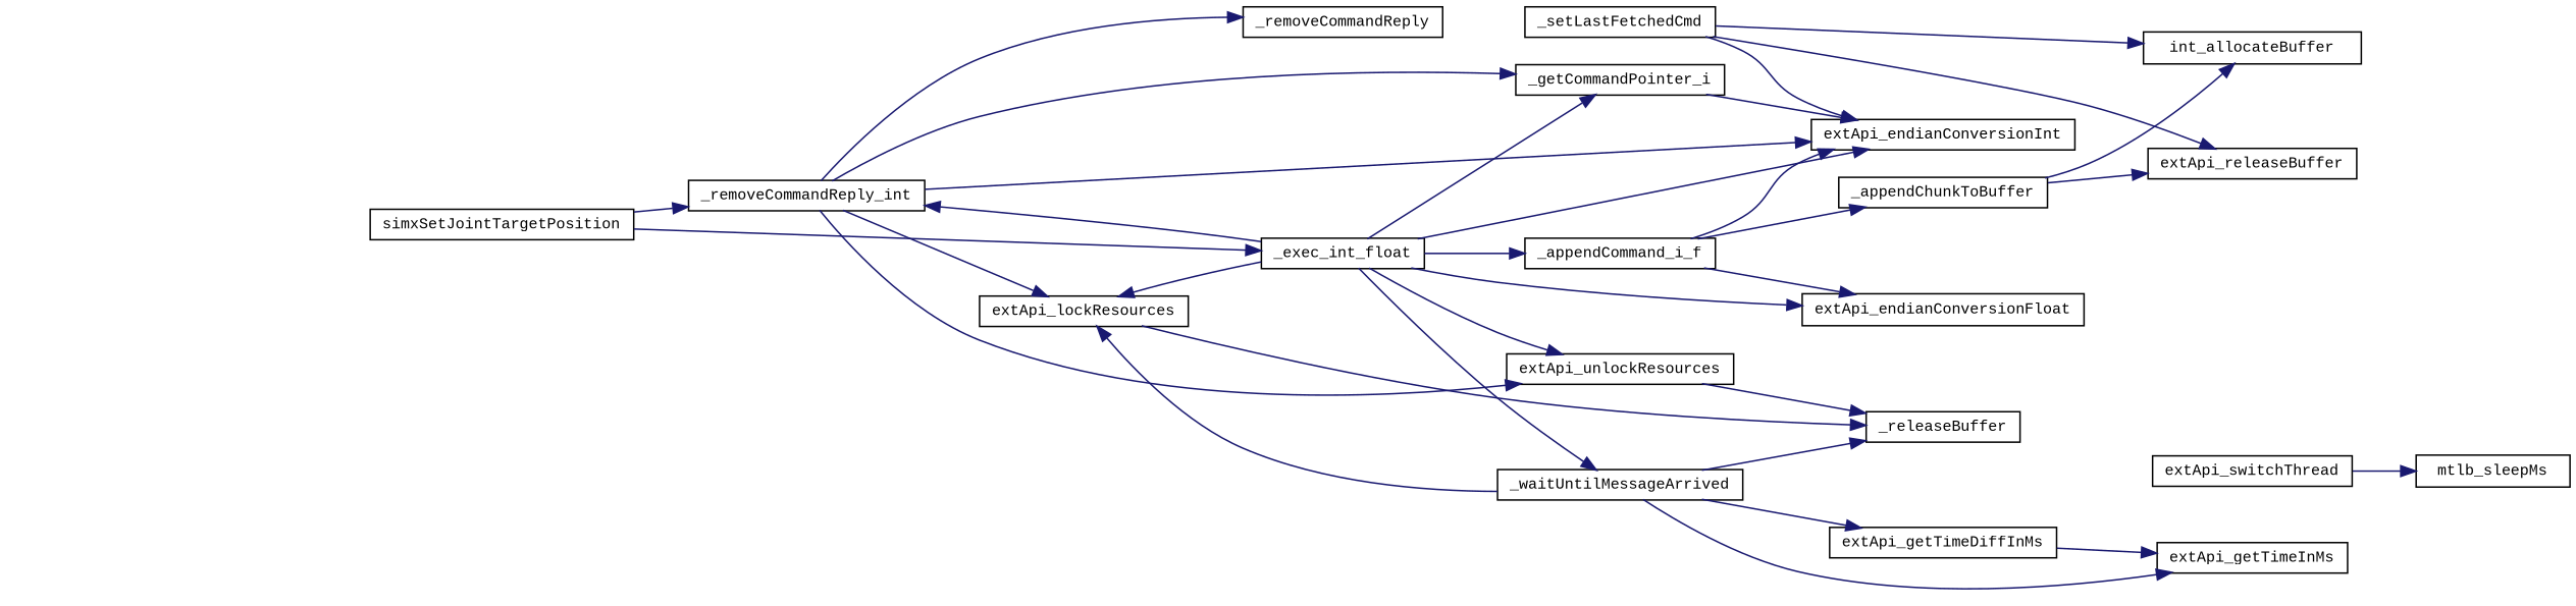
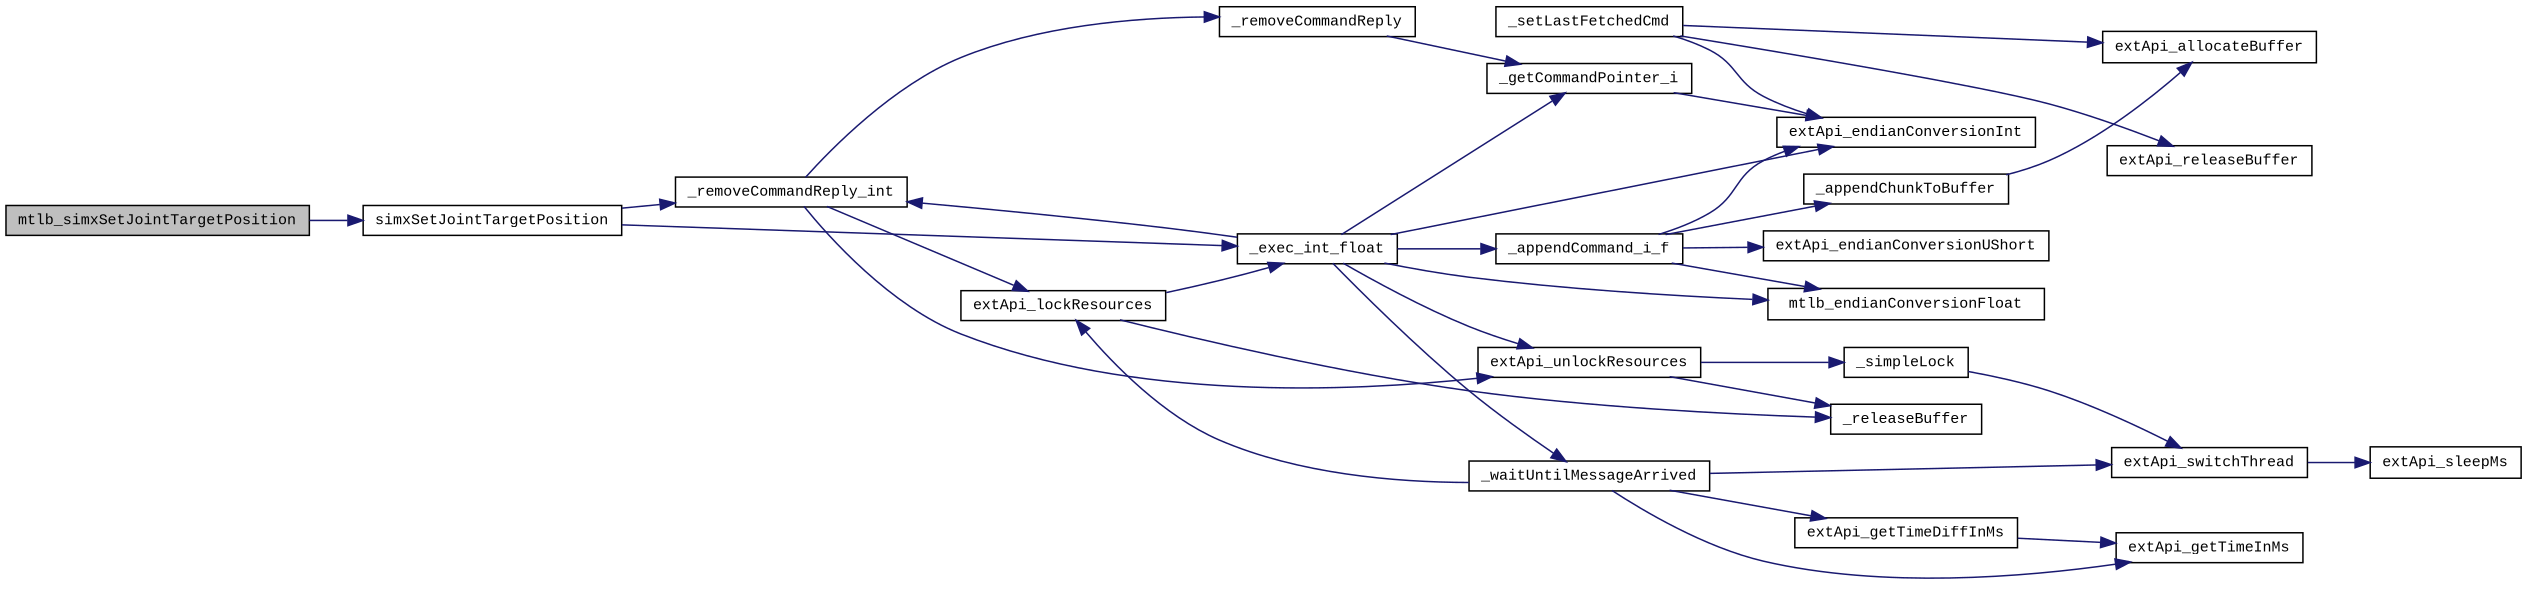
  digraph {
    fontname="Liberation Mono"
    rankdir=LR
    node [color=black fillcolor=white fontname="Liberation Mono" fontsize=10 shape=record style=filled]
    edge [color=midnightblue fontname="Liberation Mono" fontsize=10 labelfontname=Helvetica labelfontsize=10 style=solid]
+   n1 [fillcolor=grey75 fontcolor=black height=0.2 label=mtlb_simxSetJointTargetPosition width=0.4]
    n2 [height=0.2 label=simxSetJointTargetPosition width=0.4]
    n3 [height=0.2 label=_removeCommandReply_int width=0.4]
    n4 [height=0.2 label=_exec_int_float width=0.4]
    n5 [height=0.2 label=extApi_lockResources width=0.4]
    n6 [height=0.2 label=_getCommandPointer_i width=0.4]
    n7 [height=0.2 label=extApi_endianConversionInt width=0.4]
    n8 [height=0.2 label=_removeCommandReply width=0.4]
    n9 [height=0.2 label=extApi_unlockResources width=0.4]
    n10 [height=0.2 label=_appendCommand_i_f width=0.4]
-   n11 [height=0.2 label=extApi_endianConversionFloat width=0.4]
+   n11 [height=0.2 label=mtlb_endianConversionFloat width=0.4]
    n12 [height=0.2 label=_waitUntilMessageArrived width=0.4]
    n13 [height=0.2 label=_releaseBuffer width=0.4]
+   n14 [height=0.2 label=_simpleLock width=0.4]
    n15 [height=0.2 label=extApi_switchThread width=0.4]
-   n16 [height=0.2 label=mtlb_sleepMs width=0.4]
+   n16 [height=0.2 label=extApi_sleepMs width=0.4]
+   n17 [height=0.2 label=extApi_endianConversionUShort width=0.4]
    n18 [height=0.2 label=_appendChunkToBuffer width=0.4]
    n19 [height=0.2 label=extApi_getTimeInMs width=0.4]
    n20 [height=0.2 label=extApi_getTimeDiffInMs width=0.4]
    n21 [height=0.2 label=_setLastFetchedCmd width=0.4]
-   n22 [height=0.2 label=int_allocateBuffer width=0.4]
+   n22 [height=0.2 label=extApi_allocateBuffer width=0.4]
    n23 [height=0.2 label=extApi_releaseBuffer width=0.4]
+   n1 -> n2
    n2 -> n3
    n2 -> n4
    n3 -> n5
-   n3 -> n6
-   n3 -> n7
+   n8 -> n6
    n3 -> n8
    n3 -> n9
    n4 -> n3
-   n4 -> n5
+   n5 -> n4
    n4 -> n6
    n4 -> n7
    n4 -> n9
    n4 -> n10
    n4 -> n11
    n4 -> n12
    n5 -> n13
    n6 -> n7
    n9 -> n13
+   n9 -> n14
    n10 -> n7
    n10 -> n11
+   n10 -> n17
    n10 -> n18
    n12 -> n5
-   n12 -> n13
+   n12 -> n15
    n12 -> n19
    n12 -> n20
+   n14 -> n15
    n15 -> n16
    n18 -> n22
-   n18 -> n23
    n20 -> n19
    n21 -> n7
    n21 -> n22
    n21 -> n23
  }
